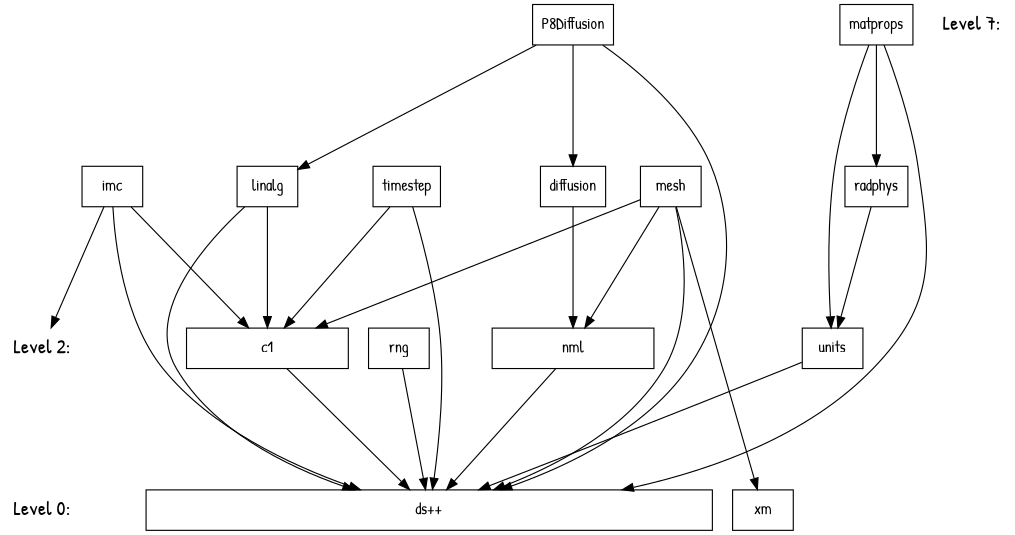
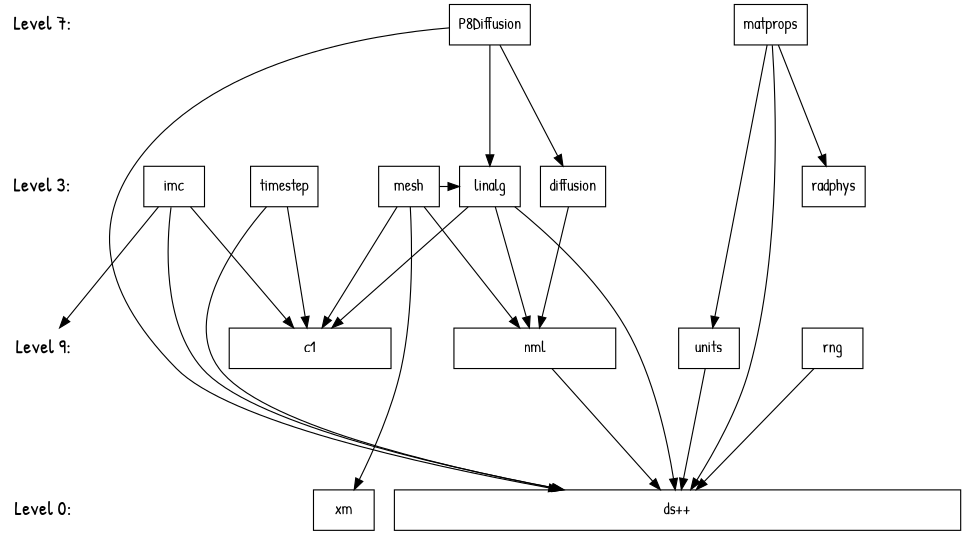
  digraph {
    fontname="Patrick Hand"
    ranksep=1.5
    node [fontname="Patrick Hand" shape=box]
    edge [fontname="Patrick Hand"]
    n1 [fontsize=18 label="Level 0:" shape=plaintext]
    n2 [label="ds++" width=7]
    n3 [label=xm]
-   n4 [fontsize=18 label="Level 2:" shape=plaintext]
+   n4 [fontsize=18 label="Level 9:" shape=plaintext]
    n5 [label=c1 width=2]
    n6 [label=rng]
    n7 [label=nml width=2]
    n8 [label=units]
+   n9 [fontsize=18 label="Level 3:" shape=plaintext]
    n10 [label=mesh]
    n11 [label=diffusion]
    n12 [label=imc]
    n13 [label=linalg]
    n14 [label=radphys]
    n15 [label=timestep]
    n16 [fontsize=18 label="Level 7:" shape=plaintext]
    n17 [label=P8Diffusion]
    n18 [label=matprops]
    subgraph sub_1 {
      rank=same
      n1
      n2
      n3
    }
    subgraph sub_2 {
      rank=same
      n4
      n5
      n6
      n7
      n8
    }
    subgraph sub_3 {
      rank=same
+     n9
      n10
      n11
      n12
      n13
      n14
      n15
    }
    subgraph sub_4 {
      rank=same
      n16
      n17
      n18
    }
    n4 -> n1 [style=invis]
-   n5 -> n2
    n6 -> n2
    n7 -> n2
    n8 -> n2
-   n10 -> n2
+   n9 -> n4 [style=invis]
+   n10 -> n13
    n10 -> n3
    n10 -> n5
    n10 -> n7
    n11 -> n7
    n12 -> n2
    n12 -> n4
    n12 -> n5
    n13 -> n2
    n13 -> n5
-   n14 -> n8
+   n13 -> n7
    n15 -> n2
    n15 -> n5
+   n16 -> n9 [style=invis]
    n17 -> n2
    n17 -> n11
    n17 -> n13
    n18 -> n2
    n18 -> n8
    n18 -> n14
  }
